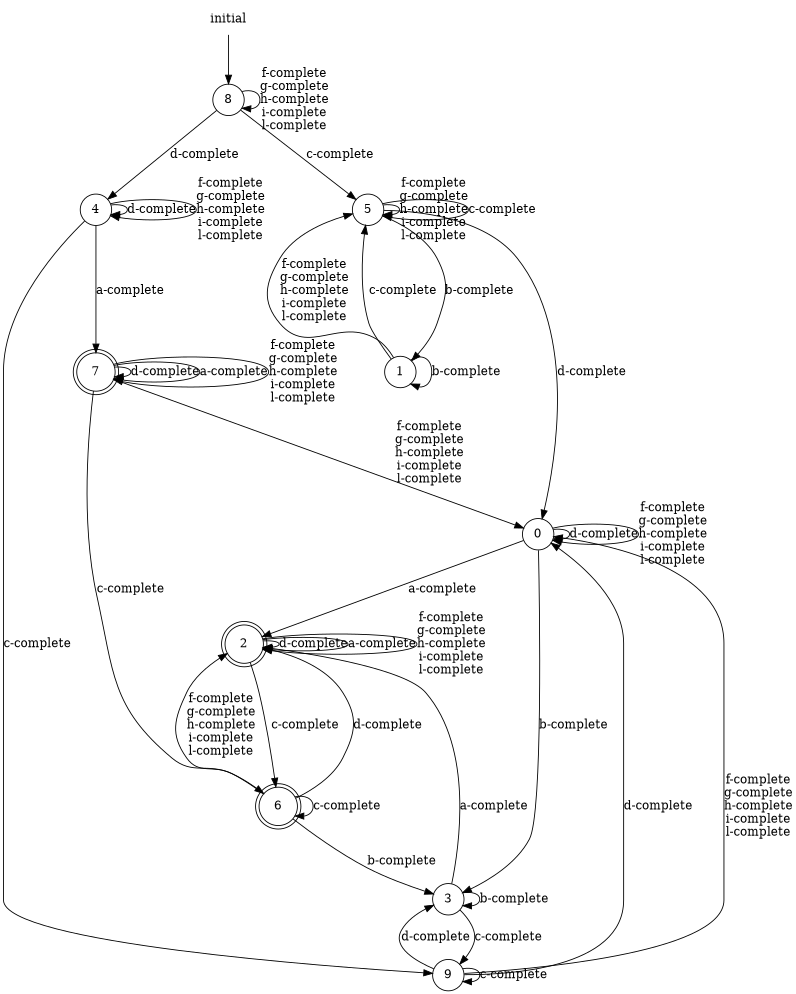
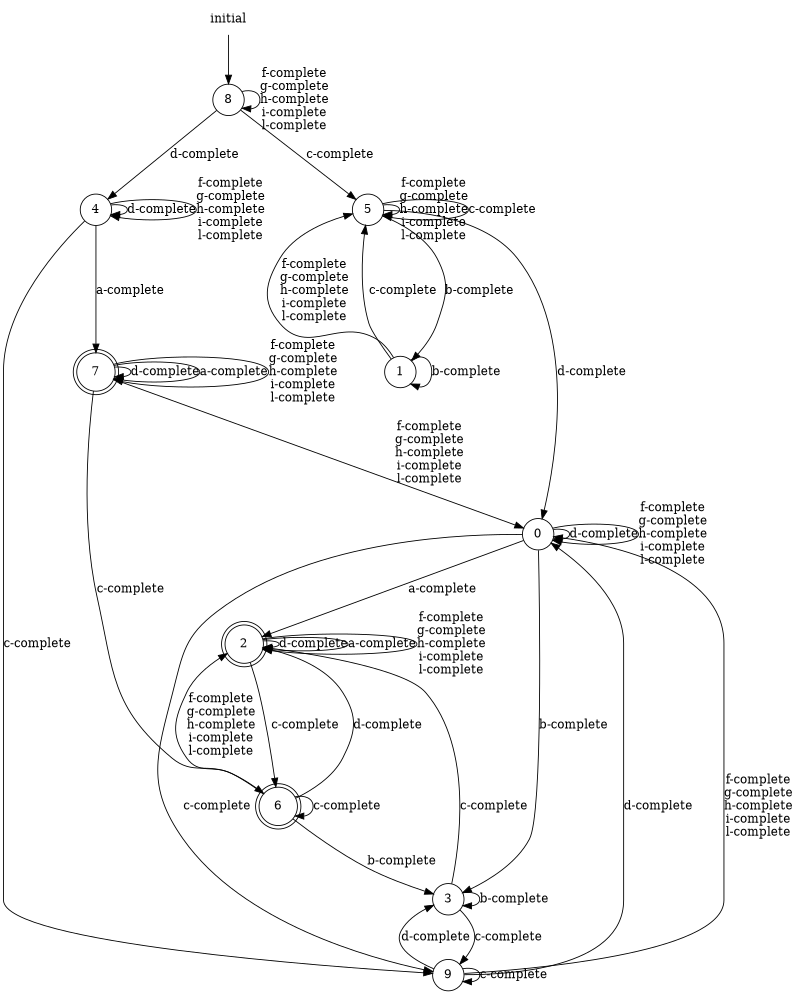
  digraph {
    rankdir=TB
    node [shape=circle]
    0
    2 [shape=doublecircle]
    3
    9
    6 [shape=doublecircle]
    1
    5
    4
    7 [shape=doublecircle]
    8
    initial [shape=plaintext]
    0 -> 0 [label="d-complete"]
    0 -> 0 [label="f-complete\ng-complete\nh-complete\ni-complete\nl-complete"]
    0 -> 2 [label="a-complete"]
    0 -> 3 [label="b-complete"]
+   0 -> 9 [label="c-complete"]
    2 -> 2 [label="d-complete"]
    2 -> 2 [label="a-complete"]
    2 -> 2 [label="f-complete\ng-complete\nh-complete\ni-complete\nl-complete"]
    2 -> 6 [label="c-complete"]
-   3 -> 2 [label="a-complete"]
+   3 -> 2 [label="c-complete"]
    3 -> 3 [label="b-complete"]
    3 -> 9 [label="c-complete"]
    9 -> 0 [label="d-complete"]
    9 -> 0 [label="f-complete\ng-complete\nh-complete\ni-complete\nl-complete"]
    9 -> 3 [label="d-complete"]
    9 -> 9 [label="c-complete"]
    6 -> 2 [label="d-complete"]
    6 -> 2 [label="f-complete\ng-complete\nh-complete\ni-complete\nl-complete"]
    6 -> 3 [label="b-complete"]
    6 -> 6 [label="c-complete"]
    1 -> 1 [label="b-complete"]
    1 -> 5 [label="f-complete\ng-complete\nh-complete\ni-complete\nl-complete"]
    1 -> 5 [label="c-complete"]
    5 -> 0 [label="d-complete"]
    5 -> 1 [label="b-complete"]
    5 -> 5 [label="f-complete\ng-complete\nh-complete\ni-complete\nl-complete"]
    5 -> 5 [label="c-complete"]
    4 -> 9 [label="c-complete"]
    4 -> 4 [label="d-complete"]
    4 -> 4 [label="f-complete\ng-complete\nh-complete\ni-complete\nl-complete"]
    4 -> 7 [label="a-complete"]
    7 -> 0 [label="f-complete\ng-complete\nh-complete\ni-complete\nl-complete"]
    7 -> 6 [label="c-complete"]
    7 -> 7 [label="d-complete"]
    7 -> 7 [label="a-complete"]
    7 -> 7 [label="f-complete\ng-complete\nh-complete\ni-complete\nl-complete"]
    8 -> 5 [label="c-complete"]
    8 -> 4 [label="d-complete"]
    8 -> 8 [label="f-complete\ng-complete\nh-complete\ni-complete\nl-complete"]
    initial -> 8
  }
